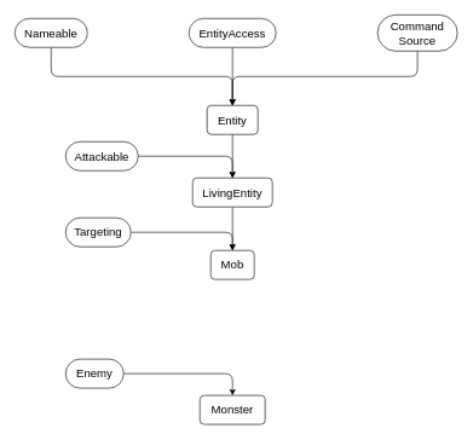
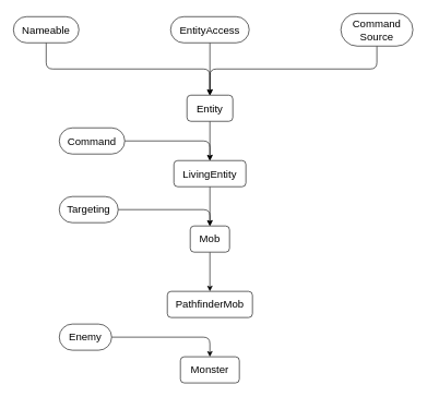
  <mxCell id="0" />
  <mxCell id="1" parent="0" />
  <mxCell id="2" value="Monster" style="rounded=1;whiteSpace=wrap;html=1;fontSize=16;" parent="1" vertex="1"><mxGeometry x="275" y="545" width="90" height="40" as="geometry" /></mxCell>
+ <mxCell id="3" value="PathfinderMob" style="rounded=1;whiteSpace=wrap;html=1;fontSize=16;" parent="1" vertex="1"><mxGeometry x="255" y="445" width="130" height="40" as="geometry" /></mxCell>
+ <mxCell id="4" style="edgeStyle=orthogonalEdgeStyle;rounded=1;orthogonalLoop=1;jettySize=auto;html=1;" parent="1" source="5" target="3" edge="1"><mxGeometry relative="1" as="geometry" /></mxCell>
  <mxCell id="5" value="Mob" style="rounded=1;whiteSpace=wrap;html=1;fontSize=16;" parent="1" vertex="1"><mxGeometry x="290" y="345" width="60" height="40" as="geometry" /></mxCell>
  <mxCell id="6" style="edgeStyle=orthogonalEdgeStyle;rounded=1;orthogonalLoop=1;jettySize=auto;html=1;" parent="1" source="7" target="5" edge="1"><mxGeometry relative="1" as="geometry" /></mxCell>
  <mxCell id="7" value="LivingEntity" style="rounded=1;whiteSpace=wrap;html=1;fontSize=16;" parent="1" vertex="1"><mxGeometry x="265" y="245" width="110" height="40" as="geometry" /></mxCell>
  <mxCell id="8" style="edgeStyle=orthogonalEdgeStyle;shape=connector;rounded=1;orthogonalLoop=1;jettySize=auto;html=1;labelBackgroundColor=default;strokeColor=default;fontFamily=Helvetica;fontSize=11;fontColor=default;endArrow=classic;" parent="1" source="9" target="2" edge="1"><mxGeometry relative="1" as="geometry" /></mxCell>
  <mxCell id="9" value="Enemy" style="rounded=1;whiteSpace=wrap;html=1;fontSize=16;arcSize=50;" parent="1" vertex="1"><mxGeometry x="90" y="495" width="80" height="40" as="geometry" /></mxCell>
  <mxCell id="10" style="edgeStyle=orthogonalEdgeStyle;shape=connector;rounded=1;orthogonalLoop=1;jettySize=auto;html=1;labelBackgroundColor=default;strokeColor=default;fontFamily=Helvetica;fontSize=11;fontColor=default;endArrow=classic;" parent="1" source="11" target="5" edge="1"><mxGeometry relative="1" as="geometry" /></mxCell>
  <mxCell id="11" value="Targeting" style="rounded=1;whiteSpace=wrap;html=1;fontSize=16;arcSize=50;" parent="1" vertex="1"><mxGeometry x="90" y="300" width="90" height="40" as="geometry" /></mxCell>
  <mxCell id="12" style="edgeStyle=orthogonalEdgeStyle;shape=connector;rounded=1;orthogonalLoop=1;jettySize=auto;html=1;labelBackgroundColor=default;strokeColor=default;fontFamily=Helvetica;fontSize=11;fontColor=default;endArrow=classic;" parent="1" source="13" target="7" edge="1"><mxGeometry relative="1" as="geometry" /></mxCell>
  <mxCell id="13" value="Entity" style="rounded=1;whiteSpace=wrap;html=1;fontSize=16;" parent="1" vertex="1"><mxGeometry x="285" y="145" width="70" height="40" as="geometry" /></mxCell>
  <mxCell id="14" style="edgeStyle=orthogonalEdgeStyle;shape=connector;rounded=1;orthogonalLoop=1;jettySize=auto;html=1;labelBackgroundColor=default;strokeColor=default;fontFamily=Helvetica;fontSize=11;fontColor=default;endArrow=classic;" parent="1" source="15" target="7" edge="1"><mxGeometry relative="1" as="geometry" /></mxCell>
- <mxCell id="15" value="Attackable" style="rounded=1;whiteSpace=wrap;html=1;fontSize=16;arcSize=50;" parent="1" vertex="1"><mxGeometry x="90" y="195" width="100" height="40" as="geometry" /></mxCell>
+ <mxCell id="15" value="Command" style="rounded=1;whiteSpace=wrap;html=1;fontSize=16;arcSize=50;" parent="1" vertex="1"><mxGeometry x="90" y="195" width="100" height="40" as="geometry" /></mxCell>
  <mxCell id="16" style="edgeStyle=orthogonalEdgeStyle;shape=connector;rounded=1;orthogonalLoop=1;jettySize=auto;html=1;labelBackgroundColor=default;strokeColor=default;fontFamily=Helvetica;fontSize=11;fontColor=default;endArrow=classic;" edge="1" parent="1" source="17" target="13"><mxGeometry relative="1" as="geometry"><Array as="points"><mxPoint x="70" y="105" /><mxPoint x="320" y="105" /></Array></mxGeometry></mxCell>
  <mxCell id="17" value="Nameable" style="rounded=1;whiteSpace=wrap;html=1;fontSize=16;arcSize=50;" vertex="1" parent="1"><mxGeometry x="20" y="25" width="100" height="40" as="geometry" /></mxCell>
  <mxCell id="18" style="edgeStyle=orthogonalEdgeStyle;shape=connector;rounded=1;orthogonalLoop=1;jettySize=auto;html=1;labelBackgroundColor=default;strokeColor=default;fontFamily=Helvetica;fontSize=11;fontColor=default;endArrow=classic;" edge="1" parent="1" source="19" target="13"><mxGeometry relative="1" as="geometry" /></mxCell>
  <mxCell id="19" value="EntityAccess" style="rounded=1;whiteSpace=wrap;html=1;fontSize=16;arcSize=50;" vertex="1" parent="1"><mxGeometry x="260" y="25" width="120" height="40" as="geometry" /></mxCell>
  <mxCell id="20" style="edgeStyle=orthogonalEdgeStyle;shape=connector;rounded=1;orthogonalLoop=1;jettySize=auto;html=1;labelBackgroundColor=default;strokeColor=default;fontFamily=Helvetica;fontSize=11;fontColor=default;endArrow=classic;" edge="1" parent="1" source="21" target="13"><mxGeometry relative="1" as="geometry"><Array as="points"><mxPoint x="575" y="105" /><mxPoint x="320" y="105" /></Array></mxGeometry></mxCell>
  <mxCell id="21" value="Command Source" style="rounded=1;whiteSpace=wrap;html=1;fontSize=16;arcSize=50;" vertex="1" parent="1"><mxGeometry x="520" y="20" width="110" height="50" as="geometry" /></mxCell>
